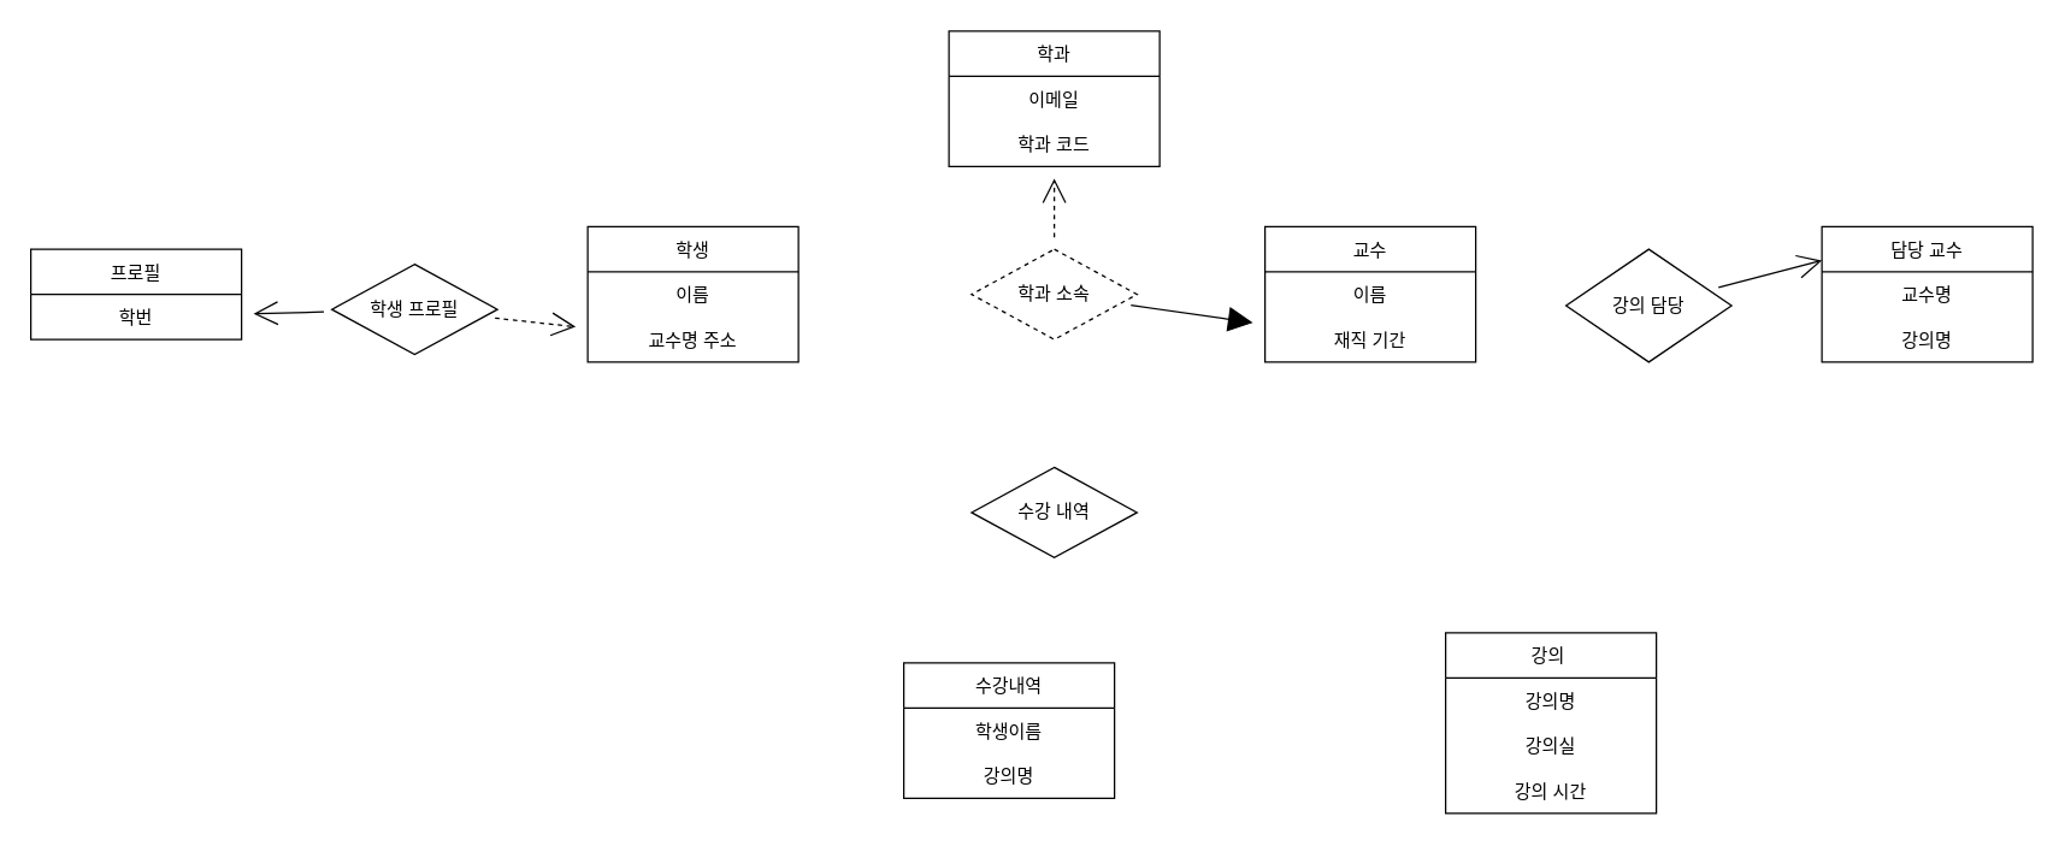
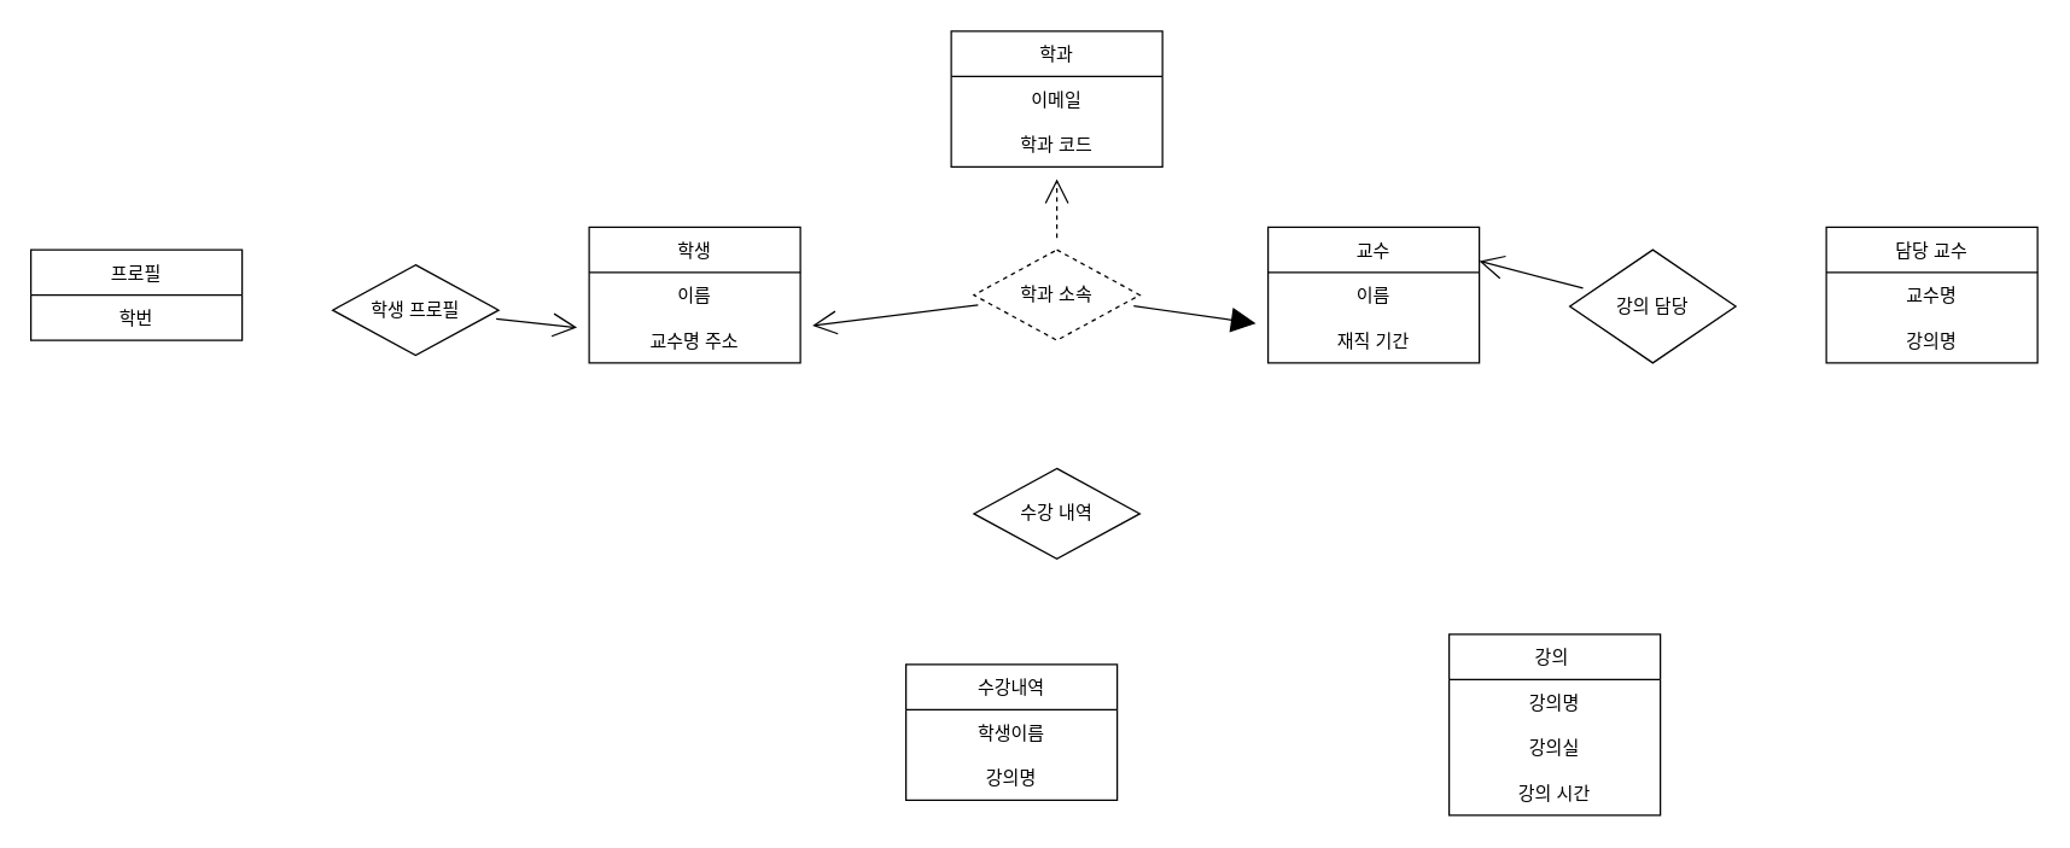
  <mxCell id="0" />
  <mxCell id="1" parent="0" />
  <mxCell id="2" value="프로필" style="swimlane;fontStyle=0;childLayout=stackLayout;horizontal=1;startSize=30;horizontalStack=0;resizeParent=1;resizeParentMax=0;resizeLast=0;collapsible=1;marginBottom=0;" parent="1" vertex="1"><mxGeometry x="20" y="165" width="140" height="60" as="geometry" /></mxCell>
  <mxCell id="3" value="학번" style="text;strokeColor=none;fillColor=none;align=center;verticalAlign=middle;spacingLeft=4;spacingRight=4;overflow=hidden;points=[[0,0.5],[1,0.5]];portConstraint=eastwest;rotatable=0;" parent="2" vertex="1"><mxGeometry y="30" width="140" height="30" as="geometry" /></mxCell>
  <mxCell id="4" value="학생" style="swimlane;fontStyle=0;childLayout=stackLayout;horizontal=1;startSize=30;horizontalStack=0;resizeParent=1;resizeParentMax=0;resizeLast=0;collapsible=1;marginBottom=0;" parent="1" vertex="1"><mxGeometry x="390" y="150" width="140" height="90" as="geometry" /></mxCell>
  <mxCell id="5" value="이름" style="text;strokeColor=none;fillColor=none;align=center;verticalAlign=middle;spacingLeft=4;spacingRight=4;overflow=hidden;points=[[0,0.5],[1,0.5]];portConstraint=eastwest;rotatable=0;" parent="4" vertex="1"><mxGeometry y="30" width="140" height="30" as="geometry" /></mxCell>
  <mxCell id="6" value="교수명 주소" style="text;strokeColor=none;fillColor=none;align=center;verticalAlign=middle;spacingLeft=4;spacingRight=4;overflow=hidden;points=[[0,0.5],[1,0.5]];portConstraint=eastwest;rotatable=0;" parent="4" vertex="1"><mxGeometry y="60" width="140" height="30" as="geometry" /></mxCell>
  <mxCell id="7" value="강의 " style="swimlane;fontStyle=0;childLayout=stackLayout;horizontal=1;startSize=30;horizontalStack=0;resizeParent=1;resizeParentMax=0;resizeLast=0;collapsible=1;marginBottom=0;" parent="1" vertex="1"><mxGeometry x="960" y="420" width="140" height="120" as="geometry" /></mxCell>
  <mxCell id="8" value="강의명" style="text;strokeColor=none;fillColor=none;align=center;verticalAlign=middle;spacingLeft=4;spacingRight=4;overflow=hidden;points=[[0,0.5],[1,0.5]];portConstraint=eastwest;rotatable=0;" parent="7" vertex="1"><mxGeometry y="30" width="140" height="30" as="geometry" /></mxCell>
  <mxCell id="9" value="강의실" style="text;strokeColor=none;fillColor=none;align=center;verticalAlign=middle;spacingLeft=4;spacingRight=4;overflow=hidden;points=[[0,0.5],[1,0.5]];portConstraint=eastwest;rotatable=0;" parent="7" vertex="1"><mxGeometry y="60" width="140" height="30" as="geometry" /></mxCell>
  <mxCell id="10" value="강의 시간" style="text;strokeColor=none;fillColor=none;align=center;verticalAlign=middle;spacingLeft=4;spacingRight=4;overflow=hidden;points=[[0,0.5],[1,0.5]];portConstraint=eastwest;rotatable=0;" parent="7" vertex="1"><mxGeometry y="90" width="140" height="30" as="geometry" /></mxCell>
  <mxCell id="11" value="교수" style="swimlane;fontStyle=0;childLayout=stackLayout;horizontal=1;startSize=30;horizontalStack=0;resizeParent=1;resizeParentMax=0;resizeLast=0;collapsible=1;marginBottom=0;" parent="1" vertex="1"><mxGeometry x="840" y="150" width="140" height="90" as="geometry" /></mxCell>
  <mxCell id="12" value="이름" style="text;strokeColor=none;fillColor=none;align=center;verticalAlign=middle;spacingLeft=4;spacingRight=4;overflow=hidden;points=[[0,0.5],[1,0.5]];portConstraint=eastwest;rotatable=0;" parent="11" vertex="1"><mxGeometry y="30" width="140" height="30" as="geometry" /></mxCell>
  <mxCell id="13" value="재직 기간" style="text;strokeColor=none;fillColor=none;align=center;verticalAlign=middle;spacingLeft=4;spacingRight=4;overflow=hidden;points=[[0,0.5],[1,0.5]];portConstraint=eastwest;rotatable=0;" parent="11" vertex="1"><mxGeometry y="60" width="140" height="30" as="geometry" /></mxCell>
- <mxCell id="14" value="" style="edgeStyle=none;curved=1;rounded=0;orthogonalLoop=1;jettySize=auto;html=1;endArrow=open;startSize=14;endSize=14;sourcePerimeterSpacing=8;targetPerimeterSpacing=8;dashed=1;" edge="1" parent="1" source="16" target="6"><mxGeometry relative="1" as="geometry" /></mxCell>
- <mxCell id="15" value="" style="edgeStyle=none;curved=1;rounded=0;orthogonalLoop=1;jettySize=auto;html=1;endArrow=open;startSize=14;endSize=14;sourcePerimeterSpacing=8;targetPerimeterSpacing=8;" edge="1" parent="1" source="16" target="3"><mxGeometry relative="1" as="geometry" /></mxCell>
+ <mxCell id="14" value="" style="edgeStyle=none;curved=1;rounded=0;orthogonalLoop=1;jettySize=auto;html=1;endArrow=open;startSize=14;endSize=14;sourcePerimeterSpacing=8;targetPerimeterSpacing=8;" edge="1" parent="1" source="16" target="6"><mxGeometry relative="1" as="geometry" /></mxCell>
  <mxCell id="16" value="학생 프로필" style="rhombus;whiteSpace=wrap;html=1;" parent="1" vertex="1"><mxGeometry x="220" y="175" width="110" height="60" as="geometry" /></mxCell>
  <mxCell id="17" value="수강 내역" style="rhombus;whiteSpace=wrap;html=1;" parent="1" vertex="1"><mxGeometry x="645" y="310" width="110" height="60" as="geometry" /></mxCell>
- <mxCell id="18" value="" style="edgeStyle=none;curved=1;rounded=0;orthogonalLoop=1;jettySize=auto;html=1;endArrow=open;startSize=14;endSize=14;sourcePerimeterSpacing=8;targetPerimeterSpacing=8;entryX=0;entryY=0.25;entryDx=0;entryDy=0;" edge="1" parent="1" source="20" target="31"><mxGeometry relative="1" as="geometry" /></mxCell>
+ <mxCell id="19" value="" style="edgeStyle=none;curved=1;rounded=0;orthogonalLoop=1;jettySize=auto;html=1;endArrow=open;startSize=14;endSize=14;sourcePerimeterSpacing=8;targetPerimeterSpacing=8;entryX=1;entryY=0.25;entryDx=0;entryDy=0;" edge="1" parent="1" source="20" target="11"><mxGeometry relative="1" as="geometry" /></mxCell>
  <mxCell id="20" value="강의 담당" style="rhombus;whiteSpace=wrap;html=1;" parent="1" vertex="1"><mxGeometry x="1040" y="165" width="110" height="75" as="geometry" /></mxCell>
  <mxCell id="21" value="학과" style="swimlane;fontStyle=0;childLayout=stackLayout;horizontal=1;startSize=30;horizontalStack=0;resizeParent=1;resizeParentMax=0;resizeLast=0;collapsible=1;marginBottom=0;" parent="1" vertex="1"><mxGeometry x="630" y="20" width="140" height="90" as="geometry" /></mxCell>
  <mxCell id="22" value="이메일" style="text;strokeColor=none;fillColor=none;align=center;verticalAlign=middle;spacingLeft=4;spacingRight=4;overflow=hidden;points=[[0,0.5],[1,0.5]];portConstraint=eastwest;rotatable=0;" parent="21" vertex="1"><mxGeometry y="30" width="140" height="30" as="geometry" /></mxCell>
  <mxCell id="23" value="학과 코드" style="text;strokeColor=none;fillColor=none;align=center;verticalAlign=middle;spacingLeft=4;spacingRight=4;overflow=hidden;points=[[0,0.5],[1,0.5]];portConstraint=eastwest;rotatable=0;" parent="21" vertex="1"><mxGeometry y="60" width="140" height="30" as="geometry" /></mxCell>
  <mxCell id="24" value="" style="edgeStyle=none;curved=1;rounded=0;orthogonalLoop=1;jettySize=auto;html=1;endArrow=open;startSize=14;endSize=14;sourcePerimeterSpacing=8;targetPerimeterSpacing=8;dashed=1;" edge="1" parent="1" source="27" target="23"><mxGeometry relative="1" as="geometry" /></mxCell>
+ <mxCell id="25" value="" style="edgeStyle=none;curved=1;rounded=0;orthogonalLoop=1;jettySize=auto;html=1;endArrow=open;startSize=14;endSize=14;sourcePerimeterSpacing=8;targetPerimeterSpacing=8;" edge="1" parent="1" source="27" target="6"><mxGeometry relative="1" as="geometry" /></mxCell>
  <mxCell id="26" value="" style="edgeStyle=none;curved=1;rounded=0;orthogonalLoop=1;jettySize=auto;html=1;endArrow=block;startSize=14;endSize=14;sourcePerimeterSpacing=8;targetPerimeterSpacing=8;" edge="1" parent="1" source="27" target="13"><mxGeometry relative="1" as="geometry" /></mxCell>
  <mxCell id="27" value="학과 소속" style="rhombus;whiteSpace=wrap;html=1;dashed=1;" parent="1" vertex="1"><mxGeometry x="645" y="165" width="110" height="60" as="geometry" /></mxCell>
  <mxCell id="28" value="수강내역" style="swimlane;fontStyle=0;childLayout=stackLayout;horizontal=1;startSize=30;horizontalStack=0;resizeParent=1;resizeParentMax=0;resizeLast=0;collapsible=1;marginBottom=0;" parent="1" vertex="1"><mxGeometry x="600" y="440" width="140" height="90" as="geometry" /></mxCell>
  <mxCell id="29" value="학생이름" style="text;strokeColor=none;fillColor=none;align=center;verticalAlign=middle;spacingLeft=4;spacingRight=4;overflow=hidden;points=[[0,0.5],[1,0.5]];portConstraint=eastwest;rotatable=0;" parent="28" vertex="1"><mxGeometry y="30" width="140" height="30" as="geometry" /></mxCell>
  <mxCell id="30" value="강의명" style="text;strokeColor=none;fillColor=none;align=center;verticalAlign=middle;spacingLeft=4;spacingRight=4;overflow=hidden;points=[[0,0.5],[1,0.5]];portConstraint=eastwest;rotatable=0;" parent="28" vertex="1"><mxGeometry y="60" width="140" height="30" as="geometry" /></mxCell>
  <mxCell id="31" value="담당 교수" style="swimlane;fontStyle=0;childLayout=stackLayout;horizontal=1;startSize=30;horizontalStack=0;resizeParent=1;resizeParentMax=0;resizeLast=0;collapsible=1;marginBottom=0;" parent="1" vertex="1"><mxGeometry x="1210" y="150" width="140" height="90" as="geometry" /></mxCell>
  <mxCell id="32" value="교수명" style="text;strokeColor=none;fillColor=none;align=center;verticalAlign=middle;spacingLeft=4;spacingRight=4;overflow=hidden;points=[[0,0.5],[1,0.5]];portConstraint=eastwest;rotatable=0;" parent="31" vertex="1"><mxGeometry y="30" width="140" height="30" as="geometry" /></mxCell>
  <mxCell id="33" value="강의명" style="text;strokeColor=none;fillColor=none;align=center;verticalAlign=middle;spacingLeft=4;spacingRight=4;overflow=hidden;points=[[0,0.5],[1,0.5]];portConstraint=eastwest;rotatable=0;" parent="31" vertex="1"><mxGeometry y="60" width="140" height="30" as="geometry" /></mxCell>
